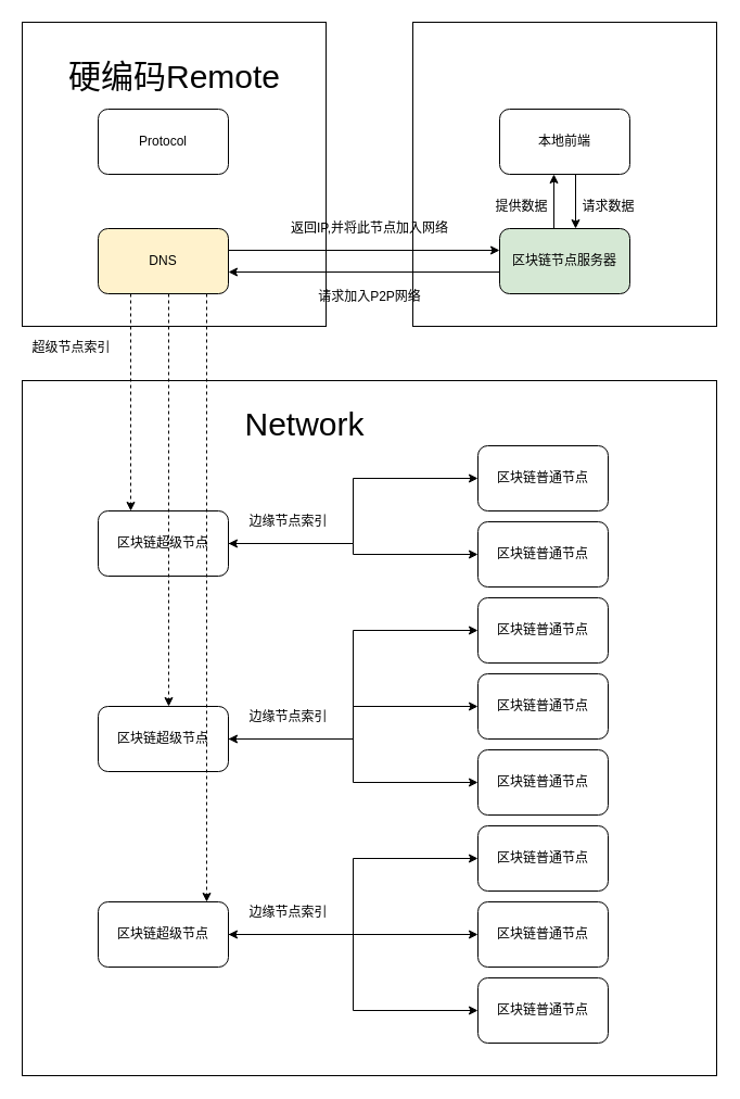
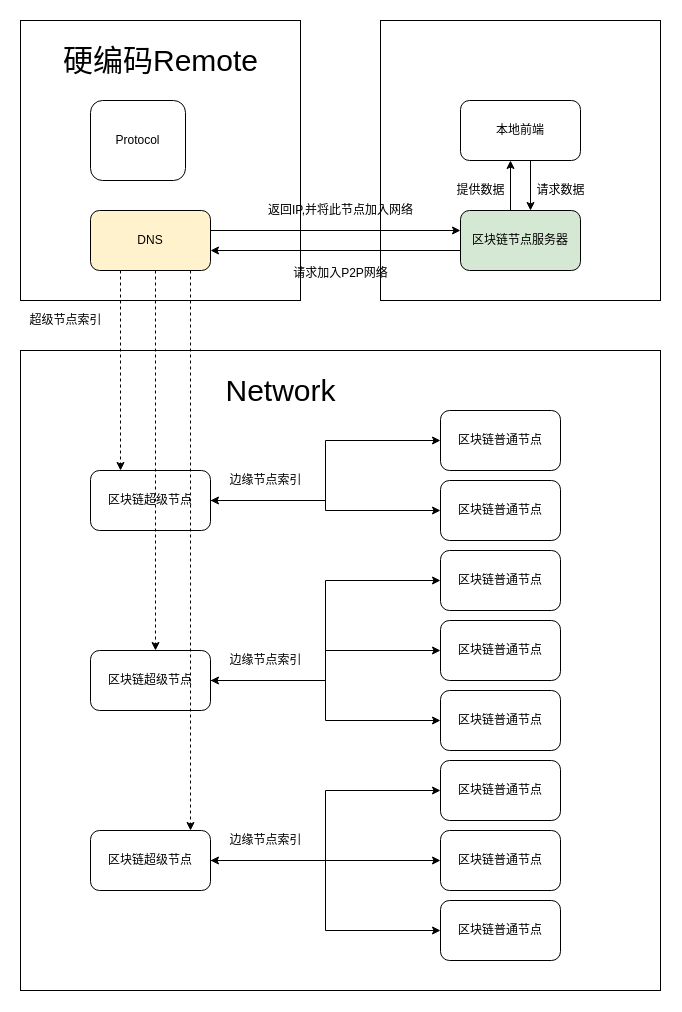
  <mxCell id="0" />
  <mxCell id="1" parent="0" />
  <mxCell id="2" value="" style="whiteSpace=wrap;html=1;aspect=fixed;" vertex="1" parent="1"><mxGeometry x="20" y="20" width="280" height="280" as="geometry" /></mxCell>
  <mxCell id="3" value="DNS" style="rounded=1;whiteSpace=wrap;html=1;fillColor=#fff2cc;" vertex="1" parent="1"><mxGeometry x="90" y="210" width="120" height="60" as="geometry" /></mxCell>
- <mxCell id="4" value="硬编码Remote" style="text;html=1;align=center;verticalAlign=middle;resizable=0;points=[];autosize=1;fontSize=30;" vertex="1" parent="1"><mxGeometry x="55" y="50" width="210" height="40" as="geometry" /></mxCell>
+ <mxCell id="4" value="硬编码Remote" style="text;html=1;align=center;verticalAlign=middle;resizable=0;points=[];autosize=1;fontSize=30;" vertex="1" parent="1"><mxGeometry x="55" y="40" width="210" height="40" as="geometry" /></mxCell>
  <mxCell id="5" value="" style="whiteSpace=wrap;html=1;aspect=fixed;" vertex="1" parent="1"><mxGeometry x="380" y="20" width="280" height="280" as="geometry" /></mxCell>
  <mxCell id="6" value="区块链节点服务器" style="rounded=1;whiteSpace=wrap;html=1;fillColor=#d5e8d4;" vertex="1" parent="1"><mxGeometry x="460" y="210" width="120" height="60" as="geometry" /></mxCell>
  <mxCell id="7" value="本地前端" style="rounded=1;whiteSpace=wrap;html=1;fontSize=12;" vertex="1" parent="1"><mxGeometry x="460" y="100" width="120" height="60" as="geometry" /></mxCell>
  <mxCell id="8" value="" style="endArrow=classic;html=1;fontSize=12;" edge="1" parent="1"><mxGeometry width="50" height="50" relative="1" as="geometry"><mxPoint x="210" y="230" as="sourcePoint" /><mxPoint x="460" y="230" as="targetPoint" /></mxGeometry></mxCell>
  <mxCell id="9" value="" style="endArrow=classic;html=1;fontSize=12;" edge="1" parent="1"><mxGeometry width="50" height="50" relative="1" as="geometry"><mxPoint x="460" y="250" as="sourcePoint" /><mxPoint x="210" y="250" as="targetPoint" /></mxGeometry></mxCell>
  <mxCell id="10" value="请求加入P2P网络" style="text;html=1;align=center;verticalAlign=middle;resizable=0;points=[];autosize=1;fontSize=12;" vertex="1" parent="1"><mxGeometry x="285" y="263" width="110" height="20" as="geometry" /></mxCell>
  <mxCell id="11" value="返回IP,并将此节点加入网络" style="text;html=1;align=center;verticalAlign=middle;resizable=0;points=[];autosize=1;fontSize=12;" vertex="1" parent="1"><mxGeometry x="260" y="200" width="160" height="20" as="geometry" /></mxCell>
  <mxCell id="12" value="" style="whiteSpace=wrap;html=1;aspect=fixed;" vertex="1" parent="1"><mxGeometry x="20" y="350" width="640" height="640" as="geometry" /></mxCell>
  <mxCell id="13" style="edgeStyle=orthogonalEdgeStyle;rounded=0;orthogonalLoop=1;jettySize=auto;html=1;exitX=1;exitY=0.5;exitDx=0;exitDy=0;entryX=0;entryY=0.5;entryDx=0;entryDy=0;fontSize=12;" edge="1" parent="1" source="15" target="25"><mxGeometry relative="1" as="geometry"><Array as="points"><mxPoint x="325" y="500" /><mxPoint x="325" y="440" /></Array></mxGeometry></mxCell>
  <mxCell id="14" style="edgeStyle=orthogonalEdgeStyle;rounded=0;orthogonalLoop=1;jettySize=auto;html=1;fontSize=12;startArrow=classic;startFill=1;" edge="1" parent="1" source="15" target="26"><mxGeometry relative="1" as="geometry" /></mxCell>
  <mxCell id="15" value="区块链超级节点" style="rounded=1;whiteSpace=wrap;html=1;" vertex="1" parent="1"><mxGeometry x="90" y="470" width="120" height="60" as="geometry" /></mxCell>
  <mxCell id="16" value="Network" style="text;html=1;align=center;verticalAlign=middle;resizable=0;points=[];autosize=1;fontSize=30;" vertex="1" parent="1"><mxGeometry x="215" y="370" width="130" height="40" as="geometry" /></mxCell>
  <mxCell id="17" style="edgeStyle=orthogonalEdgeStyle;rounded=0;orthogonalLoop=1;jettySize=auto;html=1;exitX=1;exitY=0.5;exitDx=0;exitDy=0;entryX=0;entryY=0.5;entryDx=0;entryDy=0;fontSize=12;" edge="1" parent="1" source="20" target="27"><mxGeometry relative="1" as="geometry" /></mxCell>
  <mxCell id="18" style="edgeStyle=orthogonalEdgeStyle;rounded=0;orthogonalLoop=1;jettySize=auto;html=1;entryX=0;entryY=0.5;entryDx=0;entryDy=0;fontSize=12;" edge="1" parent="1" source="20" target="28"><mxGeometry relative="1" as="geometry" /></mxCell>
  <mxCell id="19" style="edgeStyle=orthogonalEdgeStyle;rounded=0;orthogonalLoop=1;jettySize=auto;html=1;entryX=0;entryY=0.5;entryDx=0;entryDy=0;fontSize=12;startArrow=classic;startFill=1;" edge="1" parent="1" source="20" target="29"><mxGeometry relative="1" as="geometry" /></mxCell>
  <mxCell id="20" value="区块链超级节点" style="rounded=1;whiteSpace=wrap;html=1;" vertex="1" parent="1"><mxGeometry x="90" y="650" width="120" height="60" as="geometry" /></mxCell>
  <mxCell id="21" style="edgeStyle=orthogonalEdgeStyle;rounded=0;orthogonalLoop=1;jettySize=auto;html=1;exitX=1;exitY=0.5;exitDx=0;exitDy=0;entryX=0;entryY=0.5;entryDx=0;entryDy=0;fontSize=12;" edge="1" parent="1" source="24" target="30"><mxGeometry relative="1" as="geometry" /></mxCell>
  <mxCell id="22" style="edgeStyle=orthogonalEdgeStyle;rounded=0;orthogonalLoop=1;jettySize=auto;html=1;fontSize=12;" edge="1" parent="1" source="24" target="31"><mxGeometry relative="1" as="geometry" /></mxCell>
  <mxCell id="23" style="edgeStyle=orthogonalEdgeStyle;rounded=0;orthogonalLoop=1;jettySize=auto;html=1;entryX=0;entryY=0.5;entryDx=0;entryDy=0;fontSize=12;startArrow=classic;startFill=1;" edge="1" parent="1" source="24" target="32"><mxGeometry relative="1" as="geometry" /></mxCell>
  <mxCell id="24" value="区块链超级节点" style="rounded=1;whiteSpace=wrap;html=1;" vertex="1" parent="1"><mxGeometry x="90" y="830" width="120" height="60" as="geometry" /></mxCell>
  <mxCell id="25" value="区块链普通节点" style="rounded=1;whiteSpace=wrap;html=1;fontSize=12;" vertex="1" parent="1"><mxGeometry x="440" y="410" width="120" height="60" as="geometry" /></mxCell>
  <mxCell id="26" value="区块链普通节点" style="rounded=1;whiteSpace=wrap;html=1;fontSize=12;" vertex="1" parent="1"><mxGeometry x="440" y="480" width="120" height="60" as="geometry" /></mxCell>
  <mxCell id="27" value="区块链普通节点" style="rounded=1;whiteSpace=wrap;html=1;fontSize=12;" vertex="1" parent="1"><mxGeometry x="440" y="550" width="120" height="60" as="geometry" /></mxCell>
  <mxCell id="28" value="区块链普通节点" style="rounded=1;whiteSpace=wrap;html=1;fontSize=12;" vertex="1" parent="1"><mxGeometry x="440" y="620" width="120" height="60" as="geometry" /></mxCell>
  <mxCell id="29" value="区块链普通节点" style="rounded=1;whiteSpace=wrap;html=1;fontSize=12;" vertex="1" parent="1"><mxGeometry x="440" y="690" width="120" height="60" as="geometry" /></mxCell>
  <mxCell id="30" value="区块链普通节点" style="rounded=1;whiteSpace=wrap;html=1;fontSize=12;" vertex="1" parent="1"><mxGeometry x="440" y="760" width="120" height="60" as="geometry" /></mxCell>
  <mxCell id="31" value="区块链普通节点" style="rounded=1;whiteSpace=wrap;html=1;fontSize=12;" vertex="1" parent="1"><mxGeometry x="440" y="830" width="120" height="60" as="geometry" /></mxCell>
  <mxCell id="32" value="区块链普通节点" style="rounded=1;whiteSpace=wrap;html=1;fontSize=12;" vertex="1" parent="1"><mxGeometry x="440" y="900" width="120" height="60" as="geometry" /></mxCell>
  <mxCell id="33" value="" style="endArrow=classic;html=1;fontSize=12;dashed=1;" edge="1" parent="1"><mxGeometry width="50" height="50" relative="1" as="geometry"><mxPoint x="120" y="270" as="sourcePoint" /><mxPoint x="120" y="470" as="targetPoint" /></mxGeometry></mxCell>
  <mxCell id="34" value="" style="endArrow=classic;html=1;fontSize=12;dashed=1;" edge="1" parent="1"><mxGeometry width="50" height="50" relative="1" as="geometry"><mxPoint x="155" y="270" as="sourcePoint" /><mxPoint x="155" y="650" as="targetPoint" /></mxGeometry></mxCell>
  <mxCell id="35" value="" style="endArrow=classic;html=1;fontSize=12;dashed=1;" edge="1" parent="1"><mxGeometry width="50" height="50" relative="1" as="geometry"><mxPoint x="190" y="270" as="sourcePoint" /><mxPoint x="190" y="830" as="targetPoint" /></mxGeometry></mxCell>
  <mxCell id="36" value="超级节点索引" style="text;html=1;align=center;verticalAlign=middle;resizable=0;points=[];autosize=1;fontSize=12;" vertex="1" parent="1"><mxGeometry x="20" y="310" width="90" height="20" as="geometry" /></mxCell>
  <mxCell id="37" value="边缘节点索引" style="text;html=1;align=center;verticalAlign=middle;resizable=0;points=[];autosize=1;fontSize=12;" vertex="1" parent="1"><mxGeometry x="220" y="470" width="90" height="20" as="geometry" /></mxCell>
  <mxCell id="38" value="边缘节点索引" style="text;html=1;align=center;verticalAlign=middle;resizable=0;points=[];autosize=1;fontSize=12;" vertex="1" parent="1"><mxGeometry x="220" y="650" width="90" height="20" as="geometry" /></mxCell>
  <mxCell id="39" value="边缘节点索引" style="text;html=1;align=center;verticalAlign=middle;resizable=0;points=[];autosize=1;fontSize=12;" vertex="1" parent="1"><mxGeometry x="220" y="830" width="90" height="20" as="geometry" /></mxCell>
  <mxCell id="40" value="" style="endArrow=classic;html=1;fontSize=12;" edge="1" parent="1"><mxGeometry width="50" height="50" relative="1" as="geometry"><mxPoint x="510" y="210" as="sourcePoint" /><mxPoint x="510" y="160" as="targetPoint" /></mxGeometry></mxCell>
  <mxCell id="41" value="" style="endArrow=classic;html=1;fontSize=12;" edge="1" parent="1"><mxGeometry width="50" height="50" relative="1" as="geometry"><mxPoint x="530" y="160" as="sourcePoint" /><mxPoint x="530" y="210" as="targetPoint" /></mxGeometry></mxCell>
  <mxCell id="42" value="提供数据" style="text;html=1;align=center;verticalAlign=middle;resizable=0;points=[];autosize=1;fontSize=12;" vertex="1" parent="1"><mxGeometry x="450" y="180" width="60" height="20" as="geometry" /></mxCell>
  <mxCell id="43" value="请求数据" style="text;html=1;align=center;verticalAlign=middle;resizable=0;points=[];autosize=1;fontSize=12;" vertex="1" parent="1"><mxGeometry x="530" y="180" width="60" height="20" as="geometry" /></mxCell>
- <mxCell id="44" value="Protocol" style="rounded=1;whiteSpace=wrap;html=1;" vertex="1" parent="1"><mxGeometry x="90" y="100" width="120" height="60" as="geometry" /></mxCell>
+ <mxCell id="44" value="Protocol" style="rounded=1;whiteSpace=wrap;html=1;" vertex="1" parent="1"><mxGeometry x="90" y="100" width="95" height="80" as="geometry" /></mxCell>
